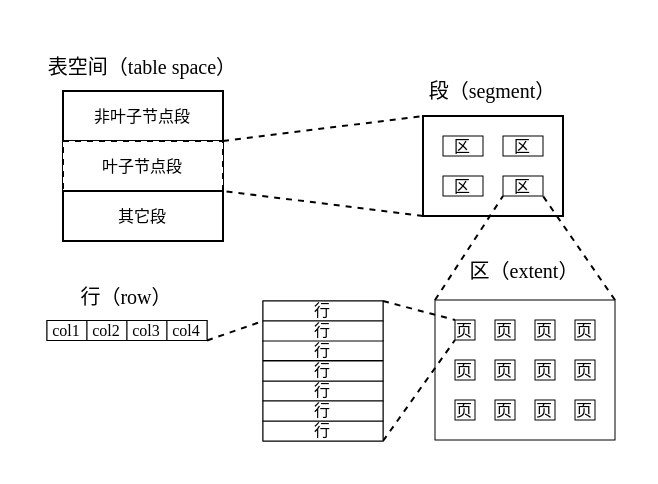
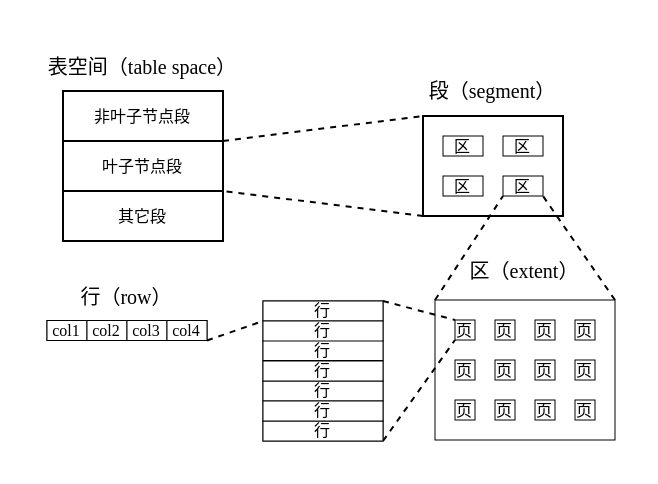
  <mxCell id="0" />
  <mxCell id="1" parent="0" />
  <mxCell id="2" value="" style="group" vertex="1" connectable="0" parent="1"><mxGeometry x="211" y="42.5" width="70" height="65" as="geometry" /></mxCell>
  <mxCell id="3" value="" style="rounded=0;whiteSpace=wrap;html=1;fontFamily=Times New Roman;fontSize=8;" vertex="1" parent="2"><mxGeometry y="15" width="70" height="50" as="geometry" /></mxCell>
  <mxCell id="4" value="区" style="rounded=0;whiteSpace=wrap;html=1;fontFamily=Times New Roman;fontSize=8;strokeWidth=0.5;" vertex="1" parent="2"><mxGeometry x="10" y="25" width="20" height="10" as="geometry" /></mxCell>
  <mxCell id="5" value="区" style="rounded=0;whiteSpace=wrap;html=1;fontFamily=Times New Roman;fontSize=8;strokeWidth=0.5;" vertex="1" parent="2"><mxGeometry x="40" y="25" width="20" height="10" as="geometry" /></mxCell>
  <mxCell id="6" value="区" style="rounded=0;whiteSpace=wrap;html=1;fontFamily=Times New Roman;fontSize=8;strokeWidth=0.5;" vertex="1" parent="2"><mxGeometry x="10" y="45" width="20" height="10" as="geometry" /></mxCell>
  <mxCell id="7" value="区" style="rounded=0;whiteSpace=wrap;html=1;fontFamily=Times New Roman;fontSize=8;strokeWidth=0.5;" vertex="1" parent="2"><mxGeometry x="40" y="45" width="20" height="10" as="geometry" /></mxCell>
  <mxCell id="8" value="段（segment）" style="text;html=1;strokeColor=none;fillColor=none;align=center;verticalAlign=middle;whiteSpace=wrap;rounded=0;fontSize=10;fontFamily=Times New Roman;" vertex="1" parent="2"><mxGeometry y="-10" width="70" height="25" as="geometry" /></mxCell>
  <mxCell id="9" value="" style="endArrow=none;html=1;rounded=0;fontFamily=Times New Roman;fontSize=8;entryX=0;entryY=0;entryDx=0;entryDy=0;exitX=1;exitY=1;exitDx=0;exitDy=0;dashed=1;" edge="1" parent="1" source="14" target="3"><mxGeometry width="50" height="50" relative="1" as="geometry"><mxPoint x="171" y="37.5" as="sourcePoint" /><mxPoint x="211" y="-2.5" as="targetPoint" /></mxGeometry></mxCell>
  <mxCell id="10" value="" style="endArrow=none;html=1;rounded=0;fontFamily=Times New Roman;fontSize=8;entryX=1;entryY=1;entryDx=0;entryDy=0;exitX=0;exitY=1;exitDx=0;exitDy=0;dashed=1;" edge="1" parent="1" source="3" target="15"><mxGeometry width="50" height="50" relative="1" as="geometry"><mxPoint x="191" y="167.5" as="sourcePoint" /><mxPoint x="241" y="117.5" as="targetPoint" /></mxGeometry></mxCell>
  <mxCell id="11" value="表空间（table space）" style="text;html=1;strokeColor=none;fillColor=none;align=center;verticalAlign=middle;whiteSpace=wrap;rounded=0;fontSize=10;fontFamily=Times New Roman;" vertex="1" parent="1"><mxGeometry x="20" y="20" width="102" height="25" as="geometry" /></mxCell>
  <mxCell id="12" value="" style="group" vertex="1" connectable="0" parent="1"><mxGeometry x="31" y="45" width="80" height="75" as="geometry" /></mxCell>
  <mxCell id="13" value="" style="rounded=0;whiteSpace=wrap;html=1;fontSize=8;fontFamily=Times New Roman;" vertex="1" parent="12"><mxGeometry y="10" width="80" height="60" as="geometry" /></mxCell>
  <mxCell id="14" value="非叶子节点段" style="rounded=0;whiteSpace=wrap;html=1;fontSize=8;fontFamily=Times New Roman;" vertex="1" parent="12"><mxGeometry width="80" height="25" as="geometry" /></mxCell>
- <mxCell id="15" value="叶子节点段" style="rounded=0;whiteSpace=wrap;html=1;fontSize=8;fontFamily=Times New Roman;dashed=1;" vertex="1" parent="12"><mxGeometry y="25" width="80" height="25" as="geometry" /></mxCell>
+ <mxCell id="15" value="叶子节点段" style="rounded=0;whiteSpace=wrap;html=1;fontSize=8;fontFamily=Times New Roman;" vertex="1" parent="12"><mxGeometry y="25" width="80" height="25" as="geometry" /></mxCell>
  <mxCell id="16" value="其它段" style="rounded=0;whiteSpace=wrap;html=1;fontSize=8;fontFamily=Times New Roman;" vertex="1" parent="12"><mxGeometry y="50" width="80" height="25" as="geometry" /></mxCell>
  <mxCell id="17" value="" style="endArrow=none;html=1;rounded=0;dashed=1;fontFamily=Times New Roman;fontSize=8;entryX=0;entryY=1;entryDx=0;entryDy=0;exitX=0;exitY=0;exitDx=0;exitDy=0;" edge="1" parent="1" source="21" target="7"><mxGeometry width="50" height="50" relative="1" as="geometry"><mxPoint x="131" y="190" as="sourcePoint" /><mxPoint x="181" y="140" as="targetPoint" /></mxGeometry></mxCell>
  <mxCell id="18" value="" style="endArrow=none;html=1;rounded=0;dashed=1;fontFamily=Times New Roman;fontSize=8;entryX=1;entryY=1;entryDx=0;entryDy=0;exitX=1;exitY=0;exitDx=0;exitDy=0;" edge="1" parent="1" source="21" target="7"><mxGeometry width="50" height="50" relative="1" as="geometry"><mxPoint x="211" y="140" as="sourcePoint" /><mxPoint x="231" y="107.5" as="targetPoint" /></mxGeometry></mxCell>
  <mxCell id="19" value="" style="group" vertex="1" connectable="0" parent="1"><mxGeometry x="217" y="122.5" width="90" height="95" as="geometry" /></mxCell>
  <mxCell id="20" value="" style="group" vertex="1" connectable="0" parent="19"><mxGeometry y="27" width="90" height="70" as="geometry" /></mxCell>
  <mxCell id="21" value="" style="rounded=0;whiteSpace=wrap;html=1;strokeWidth=0.5;fontFamily=Times New Roman;fontSize=8;" vertex="1" parent="20"><mxGeometry width="90" height="70" as="geometry" /></mxCell>
  <mxCell id="22" value="页" style="rounded=0;whiteSpace=wrap;html=1;fontFamily=Times New Roman;fontSize=8;strokeWidth=0.5;" vertex="1" parent="20"><mxGeometry x="10" y="10" width="10" height="10" as="geometry" /></mxCell>
  <mxCell id="23" value="页" style="rounded=0;whiteSpace=wrap;html=1;fontFamily=Times New Roman;fontSize=8;strokeWidth=0.5;" vertex="1" parent="20"><mxGeometry x="30" y="10" width="10" height="10" as="geometry" /></mxCell>
  <mxCell id="24" value="页" style="rounded=0;whiteSpace=wrap;html=1;fontFamily=Times New Roman;fontSize=8;strokeWidth=0.5;" vertex="1" parent="20"><mxGeometry x="50" y="10" width="10" height="10" as="geometry" /></mxCell>
  <mxCell id="25" value="页" style="rounded=0;whiteSpace=wrap;html=1;fontFamily=Times New Roman;fontSize=8;strokeWidth=0.5;" vertex="1" parent="20"><mxGeometry x="10" y="30" width="10" height="10" as="geometry" /></mxCell>
  <mxCell id="26" value="页" style="rounded=0;whiteSpace=wrap;html=1;fontFamily=Times New Roman;fontSize=8;strokeWidth=0.5;" vertex="1" parent="20"><mxGeometry x="30" y="30" width="10" height="10" as="geometry" /></mxCell>
  <mxCell id="27" value="页" style="rounded=0;whiteSpace=wrap;html=1;fontFamily=Times New Roman;fontSize=8;strokeWidth=0.5;" vertex="1" parent="20"><mxGeometry x="50" y="30" width="10" height="10" as="geometry" /></mxCell>
  <mxCell id="28" value="页" style="rounded=0;whiteSpace=wrap;html=1;fontFamily=Times New Roman;fontSize=8;strokeWidth=0.5;" vertex="1" parent="20"><mxGeometry x="10" y="50" width="10" height="10" as="geometry" /></mxCell>
  <mxCell id="29" value="页" style="rounded=0;whiteSpace=wrap;html=1;fontFamily=Times New Roman;fontSize=8;strokeWidth=0.5;" vertex="1" parent="20"><mxGeometry x="30" y="50" width="10" height="10" as="geometry" /></mxCell>
  <mxCell id="30" value="页" style="rounded=0;whiteSpace=wrap;html=1;fontFamily=Times New Roman;fontSize=8;strokeWidth=0.5;" vertex="1" parent="20"><mxGeometry x="50" y="50" width="10" height="10" as="geometry" /></mxCell>
  <mxCell id="31" value="页" style="rounded=0;whiteSpace=wrap;html=1;fontFamily=Times New Roman;fontSize=8;strokeWidth=0.5;" vertex="1" parent="20"><mxGeometry x="70" y="10" width="10" height="10" as="geometry" /></mxCell>
  <mxCell id="32" value="页" style="rounded=0;whiteSpace=wrap;html=1;fontFamily=Times New Roman;fontSize=8;strokeWidth=0.5;" vertex="1" parent="20"><mxGeometry x="70" y="30" width="10" height="10" as="geometry" /></mxCell>
  <mxCell id="33" value="页" style="rounded=0;whiteSpace=wrap;html=1;fontFamily=Times New Roman;fontSize=8;strokeWidth=0.5;" vertex="1" parent="20"><mxGeometry x="70" y="50" width="10" height="10" as="geometry" /></mxCell>
  <mxCell id="34" value="区（extent）" style="text;html=1;strokeColor=none;fillColor=none;align=center;verticalAlign=middle;whiteSpace=wrap;rounded=0;fontSize=10;fontFamily=Times New Roman;" vertex="1" parent="19"><mxGeometry width="90" height="25" as="geometry" /></mxCell>
  <mxCell id="35" value="" style="endArrow=none;html=1;rounded=0;dashed=1;fontFamily=Times New Roman;fontSize=8;entryX=0;entryY=0;entryDx=0;entryDy=0;exitX=1;exitY=0;exitDx=0;exitDy=0;" edge="1" parent="1" source="43" target="22"><mxGeometry width="50" height="50" relative="1" as="geometry"><mxPoint x="181" y="190" as="sourcePoint" /><mxPoint x="231" y="140" as="targetPoint" /></mxGeometry></mxCell>
  <mxCell id="36" value="" style="endArrow=none;html=1;rounded=0;dashed=1;fontFamily=Times New Roman;fontSize=8;entryX=0;entryY=1;entryDx=0;entryDy=0;exitX=1;exitY=1;exitDx=0;exitDy=0;" edge="1" parent="1" source="46" target="22"><mxGeometry width="50" height="50" relative="1" as="geometry"><mxPoint x="201" y="160" as="sourcePoint" /><mxPoint x="237" y="169.5" as="targetPoint" /></mxGeometry></mxCell>
  <mxCell id="37" value="" style="endArrow=none;html=1;rounded=0;dashed=1;fontFamily=Times New Roman;fontSize=8;entryX=0;entryY=1;entryDx=0;entryDy=0;exitX=1;exitY=1;exitDx=0;exitDy=0;" edge="1" parent="1" source="38" target="43"><mxGeometry width="50" height="50" relative="1" as="geometry"><mxPoint x="111" y="170" as="sourcePoint" /><mxPoint x="141" y="160" as="targetPoint" /></mxGeometry></mxCell>
  <mxCell id="38" value="" style="rounded=0;whiteSpace=wrap;html=1;strokeWidth=0.5;fontFamily=Times New Roman;fontSize=8;container=0;" vertex="1" parent="1"><mxGeometry x="23" y="159.75" width="80" height="10" as="geometry" /></mxCell>
  <mxCell id="39" value="col1" style="rounded=0;whiteSpace=wrap;html=1;strokeWidth=0.5;fontFamily=Times New Roman;fontSize=8;container=0;" vertex="1" parent="1"><mxGeometry x="23" y="159.75" width="20" height="10" as="geometry" /></mxCell>
  <mxCell id="40" value="col2" style="rounded=0;whiteSpace=wrap;html=1;strokeWidth=0.5;fontFamily=Times New Roman;fontSize=8;container=0;" vertex="1" parent="1"><mxGeometry x="43" y="159.75" width="20" height="10" as="geometry" /></mxCell>
  <mxCell id="41" value="col3" style="rounded=0;whiteSpace=wrap;html=1;strokeWidth=0.5;fontFamily=Times New Roman;fontSize=8;container=0;" vertex="1" parent="1"><mxGeometry x="63" y="159.75" width="20" height="10" as="geometry" /></mxCell>
  <mxCell id="42" value="" style="rounded=0;whiteSpace=wrap;html=1;strokeWidth=0.5;fontFamily=Times New Roman;fontSize=8;" vertex="1" parent="1"><mxGeometry x="131" y="150" width="60" height="70" as="geometry" /></mxCell>
  <mxCell id="43" value="行" style="rounded=0;whiteSpace=wrap;html=1;strokeWidth=0.5;fontFamily=Times New Roman;fontSize=8;" vertex="1" parent="1"><mxGeometry x="131" y="150" width="60" height="10" as="geometry" /></mxCell>
  <mxCell id="44" value="行" style="rounded=0;whiteSpace=wrap;html=1;strokeWidth=0.5;fontFamily=Times New Roman;fontSize=8;" vertex="1" parent="1"><mxGeometry x="131" y="169.75" width="60" height="10" as="geometry" /></mxCell>
  <mxCell id="45" value="行" style="rounded=0;whiteSpace=wrap;html=1;strokeWidth=0.5;fontFamily=Times New Roman;fontSize=8;" vertex="1" parent="1"><mxGeometry x="131" y="190" width="60" height="10" as="geometry" /></mxCell>
  <mxCell id="46" value="行" style="rounded=0;whiteSpace=wrap;html=1;strokeWidth=0.5;fontFamily=Times New Roman;fontSize=8;" vertex="1" parent="1"><mxGeometry x="131" y="210" width="60" height="10" as="geometry" /></mxCell>
  <mxCell id="47" value="行" style="rounded=0;whiteSpace=wrap;html=1;strokeWidth=0.5;fontFamily=Times New Roman;fontSize=8;" vertex="1" parent="1"><mxGeometry x="131" y="160" width="60" height="10" as="geometry" /></mxCell>
  <mxCell id="48" value="行" style="rounded=0;whiteSpace=wrap;html=1;strokeWidth=0.5;fontFamily=Times New Roman;fontSize=8;" vertex="1" parent="1"><mxGeometry x="131" y="180" width="60" height="10" as="geometry" /></mxCell>
  <mxCell id="49" value="行" style="rounded=0;whiteSpace=wrap;html=1;strokeWidth=0.5;fontFamily=Times New Roman;fontSize=8;" vertex="1" parent="1"><mxGeometry x="131" y="200" width="60" height="10" as="geometry" /></mxCell>
  <mxCell id="50" value="col4" style="rounded=0;whiteSpace=wrap;html=1;strokeWidth=0.5;fontFamily=Times New Roman;fontSize=8;container=0;" vertex="1" parent="1"><mxGeometry x="83" y="159.75" width="20" height="10" as="geometry" /></mxCell>
  <mxCell id="51" value="行（row）" style="text;html=1;strokeColor=none;fillColor=none;align=center;verticalAlign=middle;whiteSpace=wrap;rounded=0;fontSize=10;fontFamily=Times New Roman;" vertex="1" parent="1"><mxGeometry x="23" y="135" width="80" height="25" as="geometry" /></mxCell>
